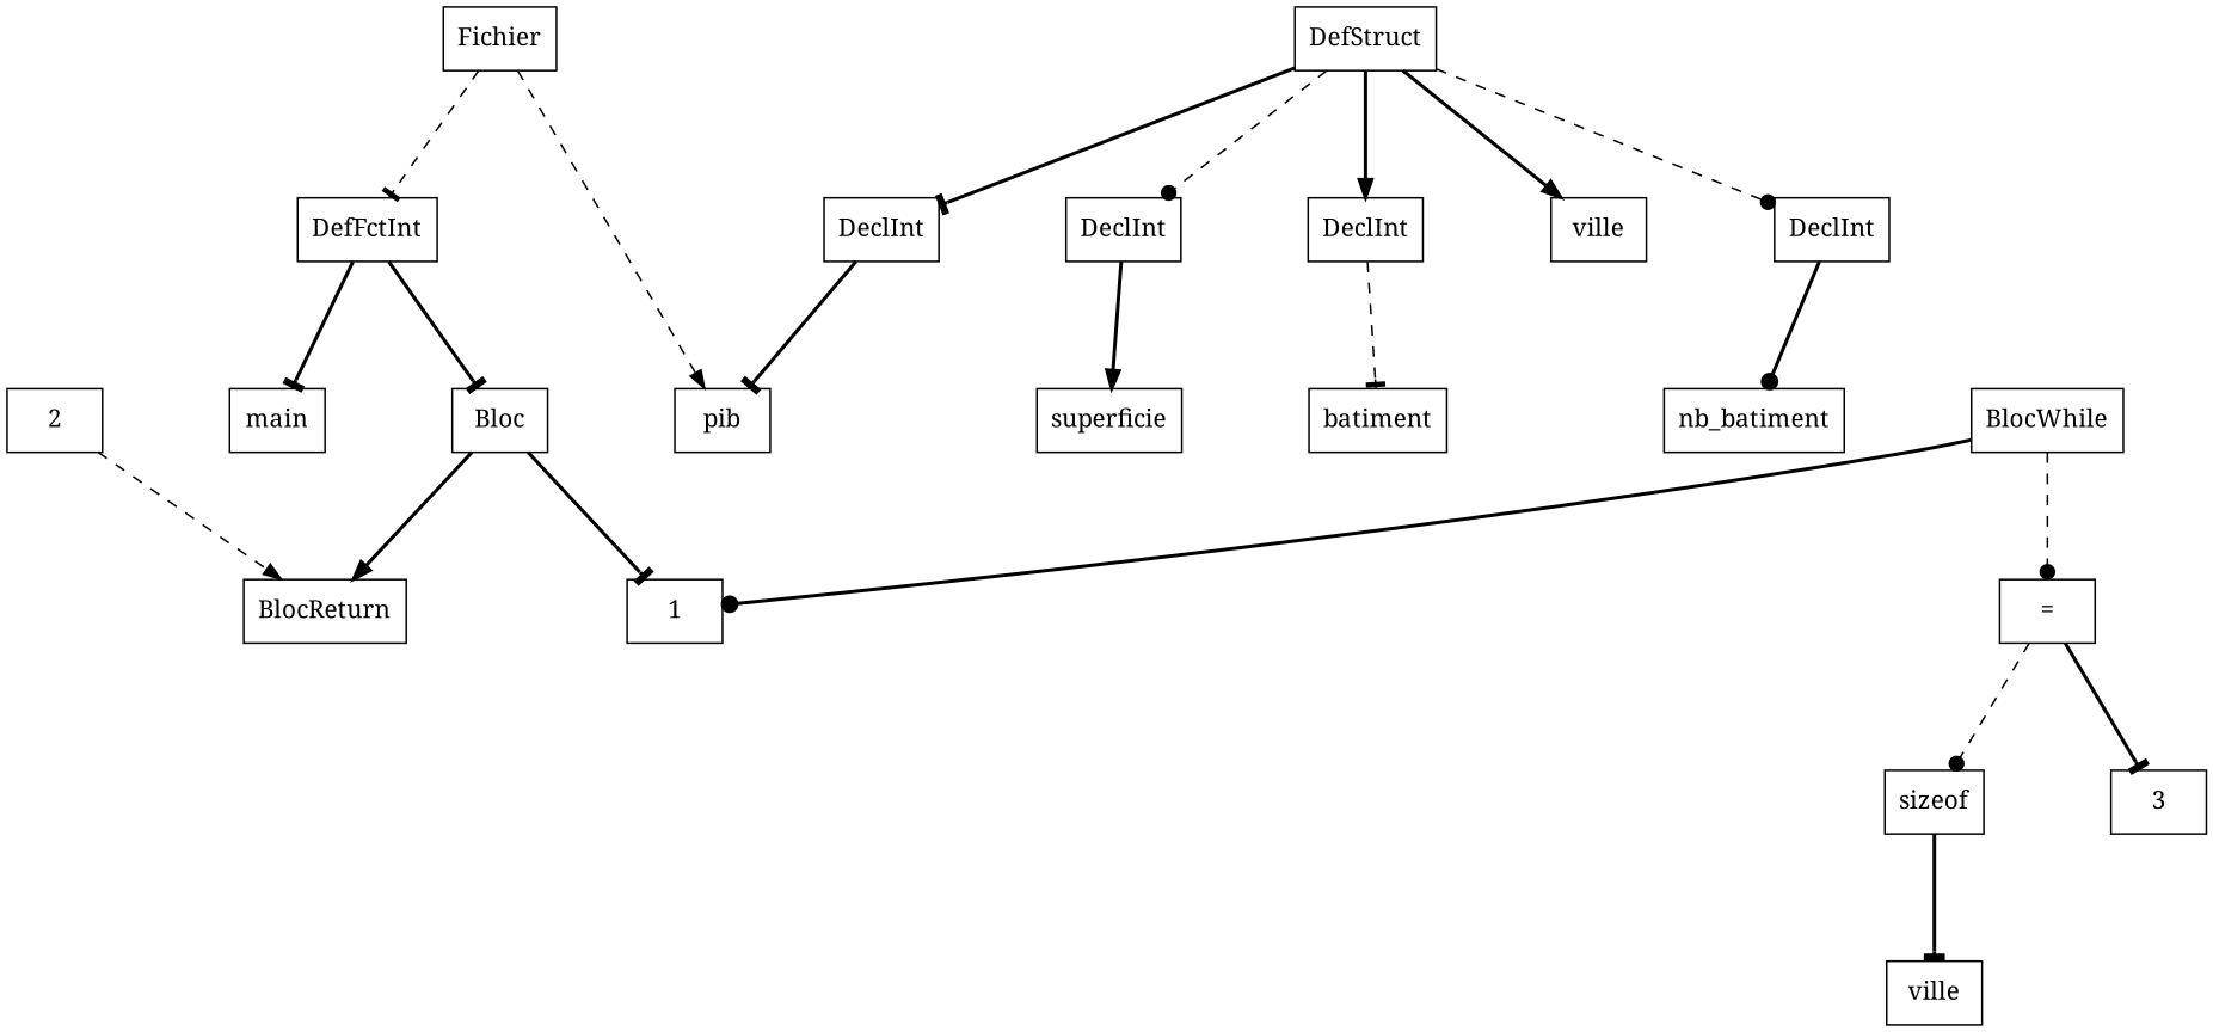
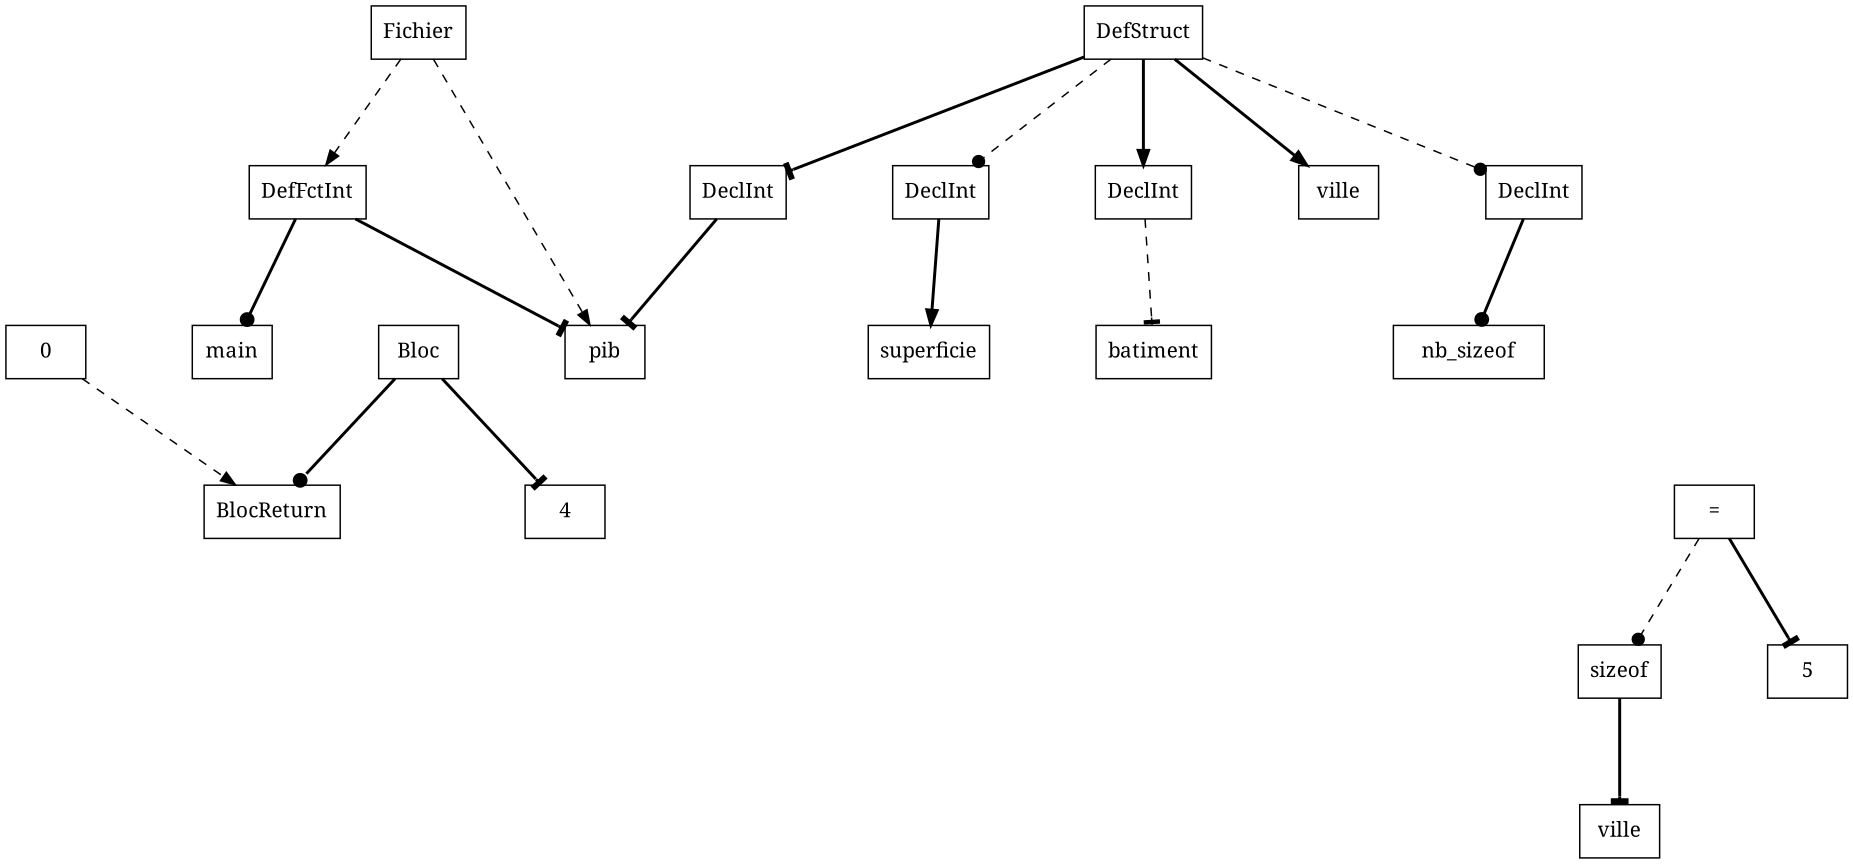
  digraph {
    fontname="Noto Serif"
    nodesep=1
    ranksep=1
    node [fontname="Noto Serif" shape=box]
    edge [arrowhead=tee fontname="Noto Serif" style=bold]
    n1 [label=Fichier]
    n2 [label=DefFctInt]
    n3 [label=pib]
    n4 [label=DefStruct]
    n5 [label=ville]
    n6 [label=DeclInt]
    n7 [label=DeclInt]
    n8 [label=DeclInt]
    n9 [label=DeclInt]
    n10 [label=main]
    n11 [label=Bloc]
    n12 [label=superficie]
    n13 [label=batiment]
-   n14 [label=nb_batiment]
+   n14 [label=nb_sizeof]
    n15 [label=BlocReturn]
-   n16 [label=1]
-   n17 [label=BlocWhile]
+   n16 [label=4]
    n18 [label="="]
    n19 [label=sizeof]
-   n20 [label=3]
+   n20 [label=5]
    n21 [label=ville]
-   n22 [label=2]
-   n1 -> n2 [style=dashed]
+   n22 [label=0]
+   n1 -> n2 [arrowhead=normal style=dashed]
    n1 -> n3 [arrowhead=normal style=dashed]
-   n2 -> n10
-   n2 -> n11
+   n2 -> n10 [arrowhead=dot]
+   n2 -> n3
    n4 -> n5 [arrowhead=normal]
    n4 -> n6 [arrowhead=dot style=dashed]
    n4 -> n7 [arrowhead=normal]
    n4 -> n8 [arrowhead=dot style=dashed]
    n4 -> n9
    n6 -> n12 [arrowhead=normal]
    n7 -> n13 [style=dashed]
    n8 -> n14 [arrowhead=dot]
    n9 -> n3
-   n11 -> n15 [arrowhead=normal]
+   n11 -> n15 [arrowhead=dot]
    n11 -> n16
-   n17 -> n16 [arrowhead=dot]
-   n17 -> n18 [arrowhead=dot style=dashed]
    n18 -> n19 [arrowhead=dot style=dashed]
    n18 -> n20
    n19 -> n21
    n22 -> n15 [arrowhead=normal style=dashed]
  }
